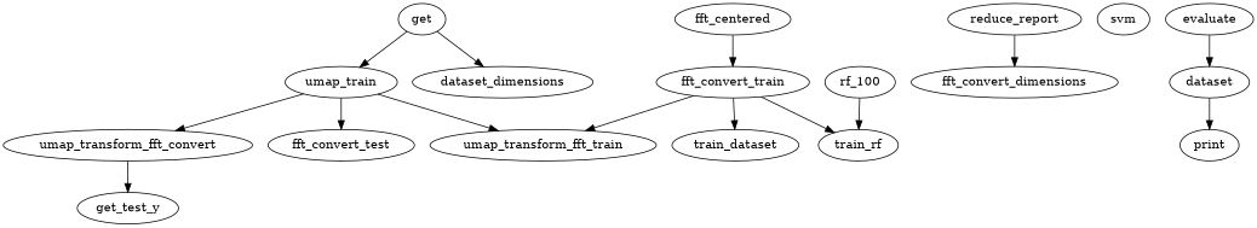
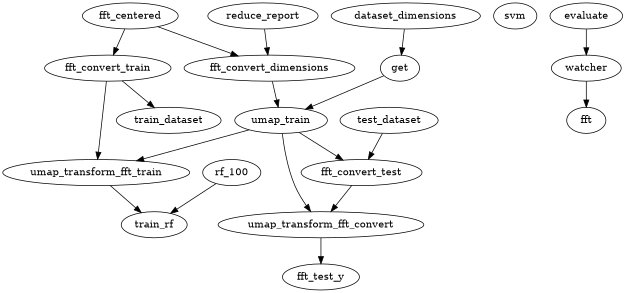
  strict digraph {
    train_dataset [b=1 s="^"]
    fft_convert_train
    umap_transform_fft_train
    train_rf
+   test_dataset [b=1 s="^"]
    fft_convert_test
    n7 [label=umap_transform_fft_convert]
-   get_test_y
+   get_test_y [label=fft_test_y]
    n9 [b=1 label=reduce_report s="^"]
    n10 [label=fft_convert_dimensions]
    umap_train
    n12 [b=1 label=dataset_dimensions s="^"]
    n13 [b=1 label=get s="^"]
    fft_centered [b=1 s="^"]
    rf_100 [b=1 s="^"]
    svm [b=1 s="^"]
    evaluate
-   watcher [label=dataset]
-   print [b=1 s="^"]
+   watcher
+   print [b=1 s="^" label=fft]
    fft_convert_train -> train_dataset
    fft_convert_train -> umap_transform_fft_train
-   fft_convert_train -> train_rf
+   umap_transform_fft_train -> train_rf
+   test_dataset -> fft_convert_test
+   fft_convert_test -> n7
    n7 -> get_test_y
    n9 -> n10
+   n10 -> umap_train
    umap_train -> umap_transform_fft_train
    umap_train -> fft_convert_test
    umap_train -> n7
-   n13 -> n12
+   n12 -> n13
    n13 -> umap_train
    fft_centered -> fft_convert_train
+   fft_centered -> n10
    rf_100 -> train_rf
    evaluate -> watcher
    watcher -> print
  }
